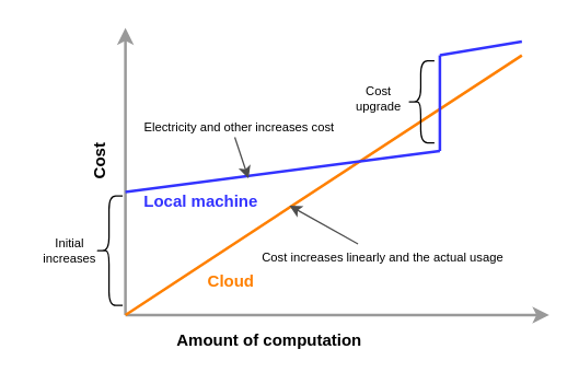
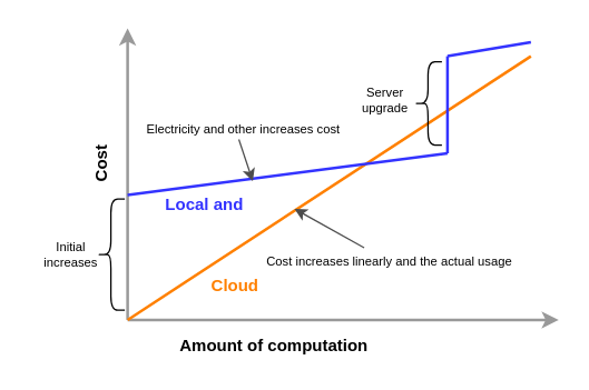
  <mxCell id="0" />
  <mxCell id="1" parent="0" />
  <mxCell id="2" value="" style="endArrow=classic;html=1;strokeWidth=2;strokeColor=#999999;" parent="1" edge="1"><mxGeometry width="50" height="50" relative="1" as="geometry"><mxPoint x="91" y="230" as="sourcePoint" /><mxPoint x="91" y="20" as="targetPoint" /></mxGeometry></mxCell>
  <mxCell id="3" value="" style="endArrow=classic;html=1;strokeWidth=2;strokeColor=#999999;" parent="1" edge="1"><mxGeometry width="50" height="50" relative="1" as="geometry"><mxPoint x="91" y="230" as="sourcePoint" /><mxPoint x="401" y="230" as="targetPoint" /></mxGeometry></mxCell>
  <mxCell id="4" value="Amount of computation" style="text;html=1;align=center;verticalAlign=middle;resizable=0;points=[];autosize=1;fontStyle=1" parent="1" vertex="1"><mxGeometry x="121" y="239" width="150" height="20" as="geometry" /></mxCell>
  <mxCell id="5" value="Cost" style="text;html=1;align=center;verticalAlign=middle;resizable=0;points=[];autosize=1;direction=east;horizontal=0;fontStyle=1" parent="1" vertex="1"><mxGeometry x="58" y="103" width="30" height="30" as="geometry" /></mxCell>
  <mxCell id="6" value="" style="endArrow=none;html=1;strokeColor=#FF8000;strokeWidth=2;" parent="1" edge="1"><mxGeometry width="50" height="50" relative="1" as="geometry"><mxPoint x="91" y="230" as="sourcePoint" /><mxPoint x="381" y="40" as="targetPoint" /></mxGeometry></mxCell>
  <mxCell id="7" value="Cloud" style="text;html=1;align=center;verticalAlign=middle;resizable=0;points=[];autosize=1;fontColor=#FF8000;fontStyle=1" parent="1" vertex="1"><mxGeometry x="143" y="196" width="50" height="20" as="geometry" /></mxCell>
  <mxCell id="8" value="" style="endArrow=none;html=1;strokeColor=#3333FF;strokeWidth=2;fontColor=#3333FF;" parent="1" edge="1"><mxGeometry width="50" height="50" relative="1" as="geometry"><mxPoint x="91" y="140" as="sourcePoint" /><mxPoint x="321" y="110" as="targetPoint" /></mxGeometry></mxCell>
  <mxCell id="9" value="" style="shape=curlyBracket;whiteSpace=wrap;html=1;rounded=1;fontColor=#3333FF;" parent="1" vertex="1"><mxGeometry x="69" y="143" width="20" height="80" as="geometry" /></mxCell>
  <mxCell id="10" value="Initial&lt;br&gt;increases" style="text;html=1;align=center;verticalAlign=middle;resizable=0;points=[];autosize=1;fontColor=#000000;fontSize=9;" parent="1" vertex="1"><mxGeometry x="20" y="168" width="60" height="30" as="geometry" /></mxCell>
  <mxCell id="11" value="" style="endArrow=none;html=1;strokeColor=#3333FF;strokeWidth=2;fontColor=#000000;" parent="1" edge="1"><mxGeometry width="50" height="50" relative="1" as="geometry"><mxPoint x="321" y="110" as="sourcePoint" /><mxPoint x="321" y="40" as="targetPoint" /></mxGeometry></mxCell>
  <mxCell id="12" value="" style="endArrow=none;html=1;strokeColor=#3333FF;strokeWidth=2;fontColor=#3333FF;" parent="1" edge="1"><mxGeometry width="50" height="50" relative="1" as="geometry"><mxPoint x="321" y="40" as="sourcePoint" /><mxPoint x="381" y="30" as="targetPoint" /></mxGeometry></mxCell>
  <mxCell id="13" value="" style="shape=curlyBracket;whiteSpace=wrap;html=1;rounded=1;fontColor=#3333FF;" parent="1" vertex="1"><mxGeometry x="297" y="44" width="20" height="60" as="geometry" /></mxCell>
- <mxCell id="14" value="Cost&lt;br&gt;upgrade" style="text;html=1;align=center;verticalAlign=middle;resizable=0;points=[];autosize=1;fontColor=#000000;fontSize=9;" parent="1" vertex="1"><mxGeometry x="251" y="57" width="50" height="30" as="geometry" /></mxCell>
- <mxCell id="15" value="Local machine" style="text;html=1;align=center;verticalAlign=middle;resizable=0;points=[];autosize=1;fontColor=#3333FF;fontStyle=1" parent="1" vertex="1"><mxGeometry x="96" y="137" width="100" height="20" as="geometry" /></mxCell>
+ <mxCell id="14" value="Server&lt;br&gt;upgrade" style="text;html=1;align=center;verticalAlign=middle;resizable=0;points=[];autosize=1;fontColor=#000000;fontSize=9;" parent="1" vertex="1"><mxGeometry x="251" y="57" width="50" height="30" as="geometry" /></mxCell>
+ <mxCell id="15" value="Local and" style="text;html=1;align=center;verticalAlign=middle;resizable=0;points=[];autosize=1;fontColor=#3333FF;fontStyle=1" parent="1" vertex="1"><mxGeometry x="96" y="137" width="100" height="20" as="geometry" /></mxCell>
  <mxCell id="16" value="" style="endArrow=classic;html=1;strokeColor=#4D4D4D;strokeWidth=1;fontSize=9;fontColor=#3333FF;" parent="1" edge="1"><mxGeometry width="50" height="50" relative="1" as="geometry"><mxPoint x="171" y="100" as="sourcePoint" /><mxPoint x="181" y="130" as="targetPoint" /></mxGeometry></mxCell>
  <mxCell id="17" value="Electricity and other increases cost" style="text;html=1;align=center;verticalAlign=middle;resizable=0;points=[];autosize=1;fontColor=#000000;fontSize=9;" parent="1" vertex="1"><mxGeometry x="89" y="83" width="170" height="20" as="geometry" /></mxCell>
  <mxCell id="18" value="" style="endArrow=classic;html=1;strokeColor=#4D4D4D;strokeWidth=1;fontSize=9;fontColor=#3333FF;" parent="1" source="19" edge="1"><mxGeometry width="50" height="50" relative="1" as="geometry"><mxPoint x="251" y="170" as="sourcePoint" /><mxPoint x="211" y="150" as="targetPoint" /></mxGeometry></mxCell>
  <mxCell id="19" value="Cost increases linearly and the actual usage" style="text;html=1;align=center;verticalAlign=middle;resizable=0;points=[];autosize=1;fontColor=#000000;fontSize=9;" parent="1" vertex="1"><mxGeometry x="184" y="178" width="190" height="20" as="geometry" /></mxCell>
